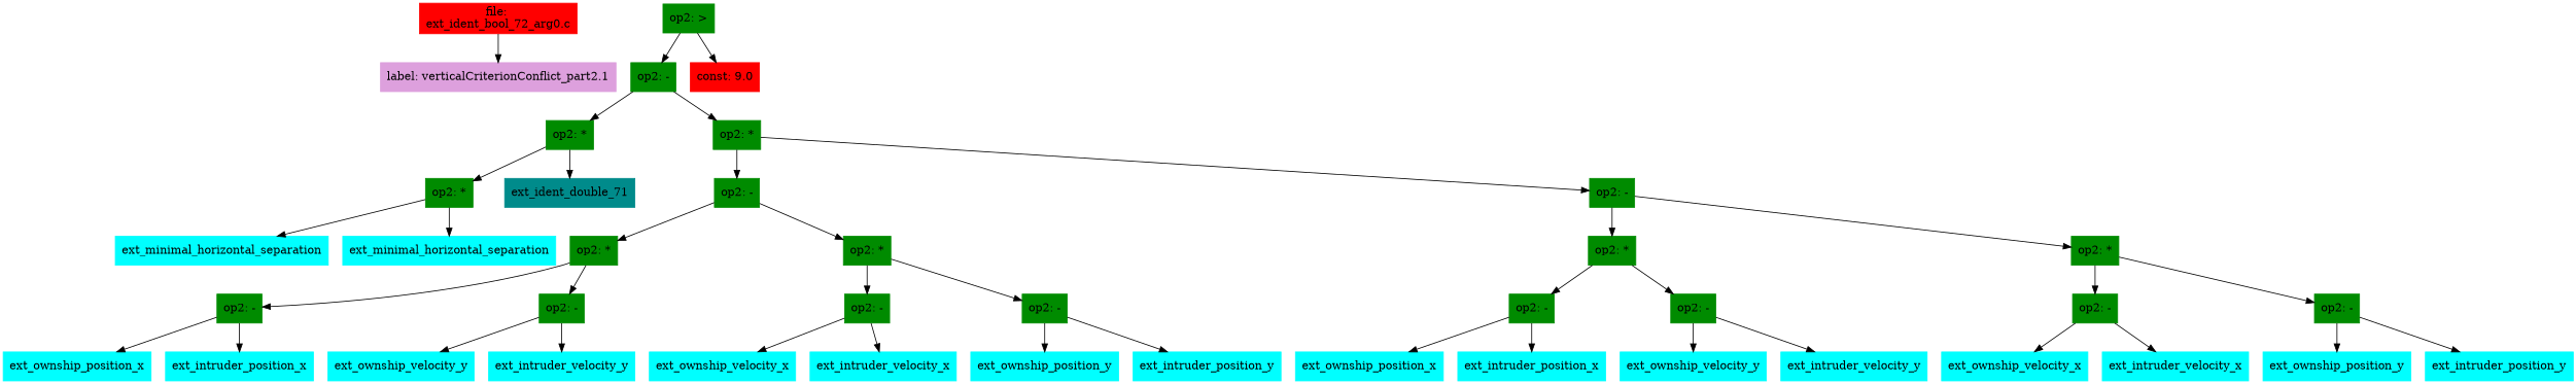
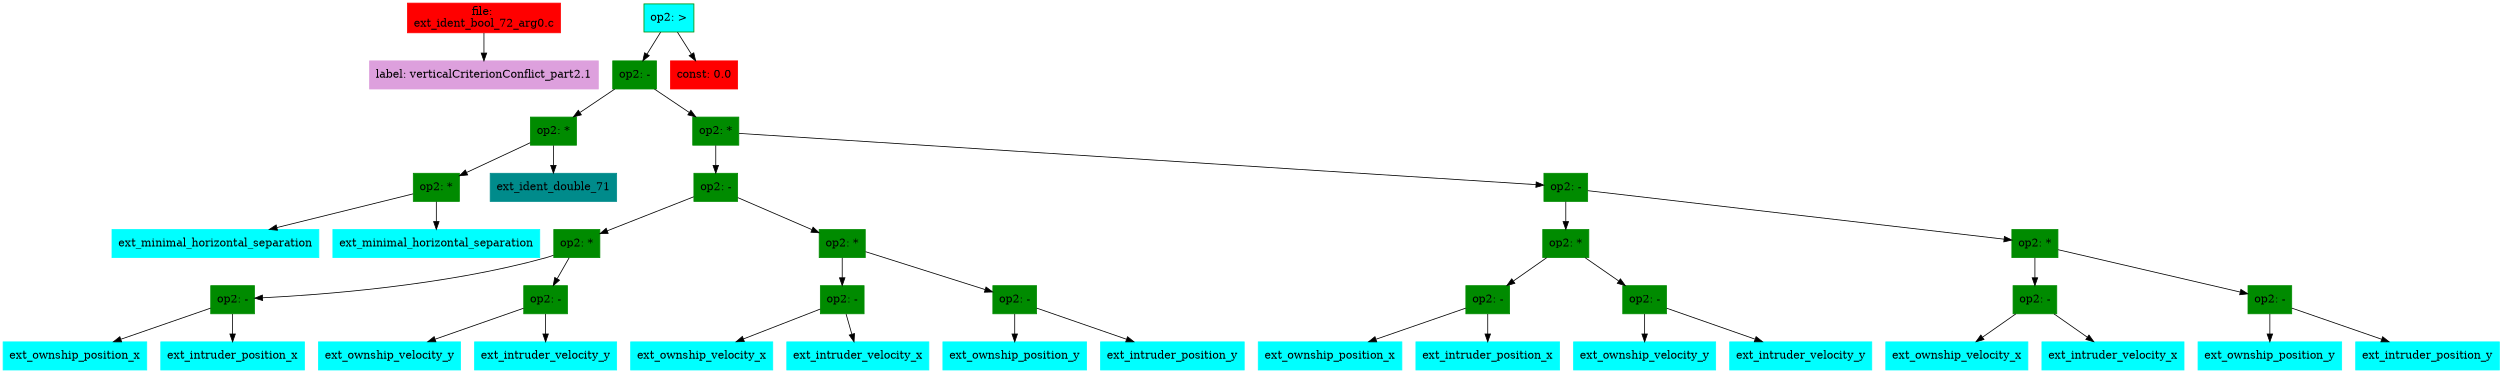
  digraph {
    node [color=green4 shape=box style=filled]
    n1 [color=red label="file: \next_ident_bool_72_arg0.c"]
    n2 [color=plum label="label: verticalCriterionConflict_part2.1"]
-   n3 [label="op2: >"]
+   n3 [label="op2: >" fillcolor=cyan1]
    n4 [label="op2: -"]
-   n5 [color=red1 label="const: 9.0"]
+   n5 [color=red1 label="const: 0.0"]
    n6 [label="op2: *"]
    n7 [label="op2: *"]
    n8 [label="op2: *"]
    n9 [color=cyan4 label=ext_ident_double_71]
    n10 [label="op2: -"]
    n11 [label="op2: -"]
    n12 [color=cyan1 label=ext_minimal_horizontal_separation]
    n13 [color=cyan1 label=ext_minimal_horizontal_separation]
    n14 [label="op2: *"]
    n15 [label="op2: *"]
    n16 [label="op2: *"]
    n17 [label="op2: *"]
    n18 [label="op2: -"]
    n19 [label="op2: -"]
    n20 [label="op2: -"]
    n21 [label="op2: -"]
    n22 [color=cyan1 label=ext_ownship_position_x]
    n23 [color=cyan1 label=ext_intruder_position_x]
    n24 [color=cyan1 label=ext_ownship_velocity_y]
    n25 [color=cyan1 label=ext_intruder_velocity_y]
    n26 [color=cyan1 label=ext_ownship_velocity_x]
    n27 [color=cyan1 label=ext_intruder_velocity_x]
    n28 [color=cyan1 label=ext_ownship_position_y]
    n29 [color=cyan1 label=ext_intruder_position_y]
    n30 [label="op2: -"]
    n31 [label="op2: -"]
    n32 [label="op2: -"]
    n33 [label="op2: -"]
    n34 [color=cyan1 label=ext_ownship_position_x]
    n35 [color=cyan1 label=ext_intruder_position_x]
    n36 [color=cyan1 label=ext_ownship_velocity_y]
    n37 [color=cyan1 label=ext_intruder_velocity_y]
    n38 [color=cyan1 label=ext_ownship_velocity_x]
    n39 [color=cyan1 label=ext_intruder_velocity_x]
    n40 [color=cyan1 label=ext_ownship_position_y]
    n41 [color=cyan1 label=ext_intruder_position_y]
    n1 -> n2
    n3 -> n4
    n3 -> n5
    n4 -> n6
    n4 -> n7
    n6 -> n8
    n6 -> n9
    n7 -> n10
    n7 -> n11
    n8 -> n12
    n8 -> n13
    n10 -> n14
    n10 -> n15
    n11 -> n16
    n11 -> n17
    n14 -> n18
    n14 -> n19
    n15 -> n20
    n15 -> n21
    n16 -> n30
    n16 -> n31
    n17 -> n32
    n17 -> n33
    n18 -> n22
    n18 -> n23
    n19 -> n24
    n19 -> n25
    n20 -> n26
    n20 -> n27
    n21 -> n28
    n21 -> n29
    n30 -> n34
    n30 -> n35
    n31 -> n36
    n31 -> n37
    n32 -> n38
    n32 -> n39
    n33 -> n40
    n33 -> n41
  }
